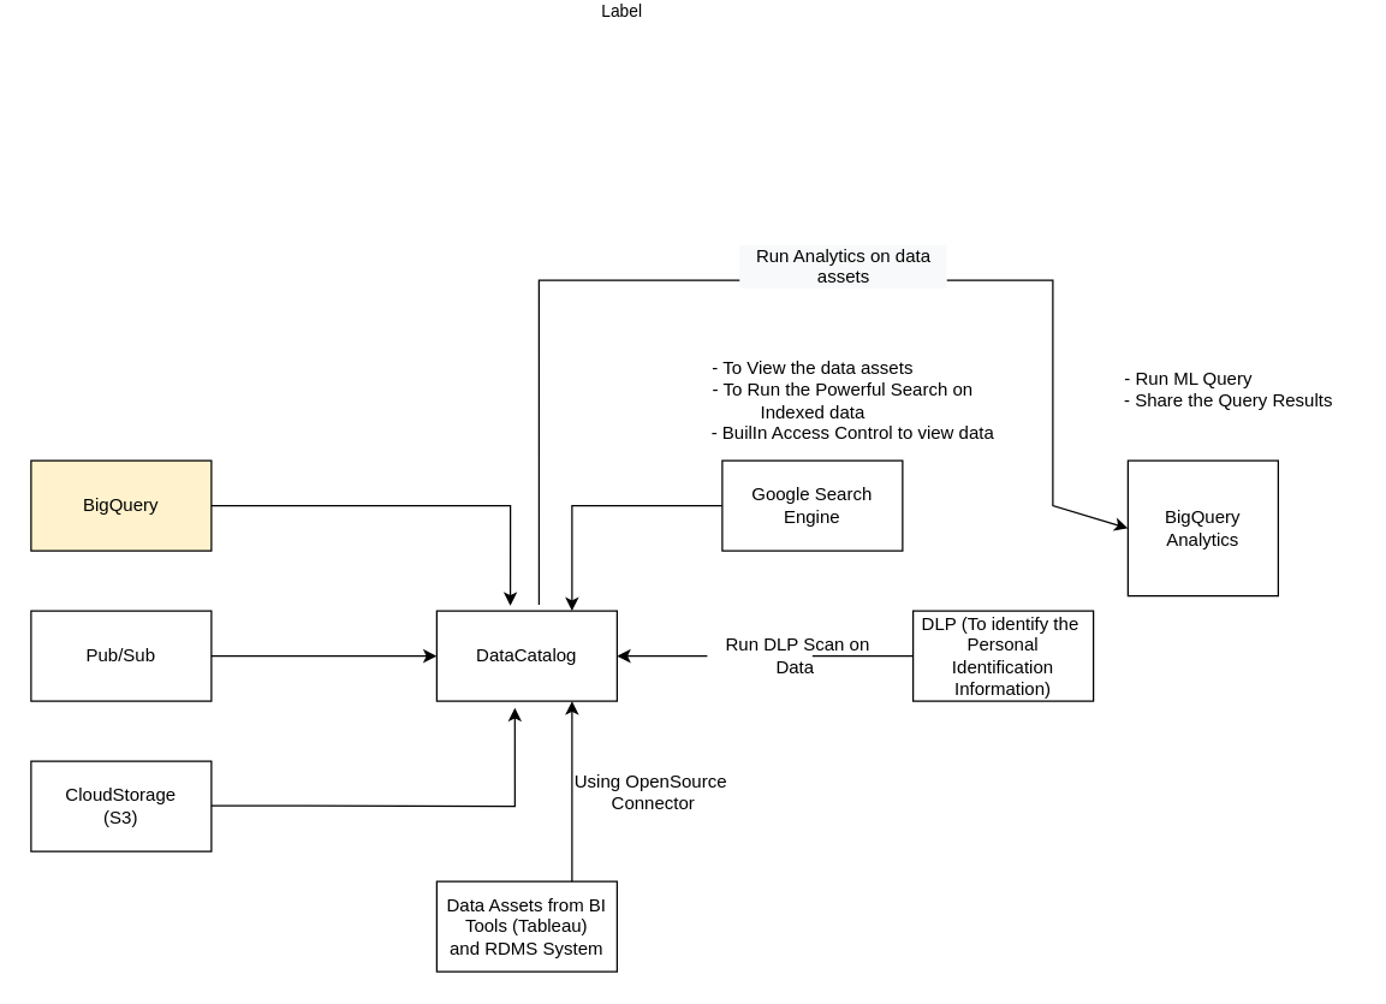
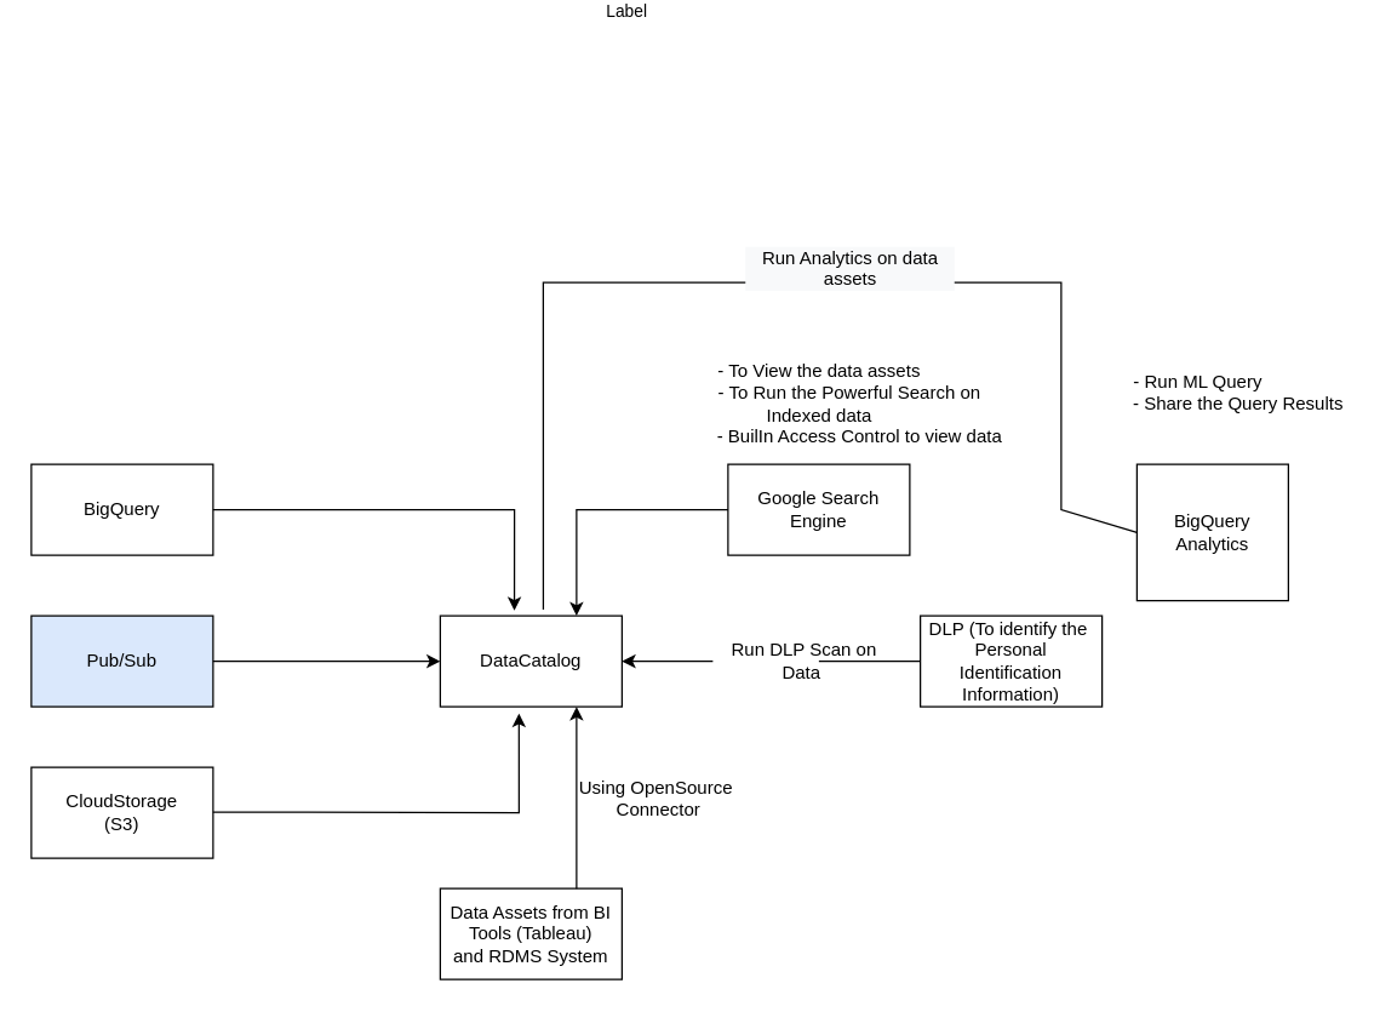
  <mxCell id="0" />
  <mxCell id="1" parent="0" />
- <mxCell id="2" value="BigQuery" style="rounded=0;whiteSpace=wrap;html=1;fillColor=#fff2cc;" vertex="1" parent="1"><mxGeometry x="20" y="170" width="120" height="60" as="geometry" /></mxCell>
- <mxCell id="3" value="Pub/Sub" style="rounded=0;whiteSpace=wrap;html=1;" vertex="1" parent="1"><mxGeometry x="20" y="270" width="120" height="60" as="geometry" /></mxCell>
+ <mxCell id="2" value="BigQuery" style="rounded=0;whiteSpace=wrap;html=1;" vertex="1" parent="1"><mxGeometry x="20" y="170" width="120" height="60" as="geometry" /></mxCell>
+ <mxCell id="3" value="Pub/Sub" style="rounded=0;whiteSpace=wrap;html=1;fillColor=#dae8fc;" vertex="1" parent="1"><mxGeometry x="20" y="270" width="120" height="60" as="geometry" /></mxCell>
  <mxCell id="4" value="CloudStorage&lt;br&gt;(S3)" style="rounded=0;whiteSpace=wrap;html=1;" vertex="1" parent="1"><mxGeometry x="20" y="370" width="120" height="60" as="geometry" /></mxCell>
  <mxCell id="5" value="DataCatalog" style="rounded=0;whiteSpace=wrap;html=1;" vertex="1" parent="1"><mxGeometry x="290" y="270" width="120" height="60" as="geometry" /></mxCell>
  <mxCell id="6" value="Data Assets from BI Tools (Tableau)&lt;br&gt;and RDMS System" style="rounded=0;whiteSpace=wrap;html=1;" vertex="1" parent="1"><mxGeometry x="290" y="450" width="120" height="60" as="geometry" /></mxCell>
  <mxCell id="7" value="DLP (To identify the&amp;nbsp;&lt;br&gt;Personal Identification Information)" style="rounded=0;whiteSpace=wrap;html=1;" vertex="1" parent="1"><mxGeometry x="607" y="270" width="120" height="60" as="geometry" /></mxCell>
  <mxCell id="8" value="BigQuery Analytics" style="rounded=0;whiteSpace=wrap;html=1;" vertex="1" parent="1"><mxGeometry x="750" y="170" width="100" height="90" as="geometry" /></mxCell>
  <mxCell id="9" value="- Run ML Query&lt;br&gt;&amp;nbsp; &amp;nbsp; &amp;nbsp; &amp;nbsp; &amp;nbsp; &amp;nbsp; &amp;nbsp; &amp;nbsp; - Share the Query Results&lt;br&gt;&lt;span style=&quot;color: rgba(0, 0, 0, 0); font-family: monospace; font-size: 0px; text-align: start;&quot;&gt;-%3CmxGraphModel%3E%3Croot%3E%3CmxCell%20id%3D%220%22%2F%3E%3CmxCell%20id%3D%221%22%20parent%3D%220%22%2F%3E%3CmxCell%20id%3D%222%22%20value%3D%22DLP%20(To%20identify%20the%26amp%3Bnbsp%3B%26lt%3Bbr%26gt%3BPersonal%20Identification%20Information)%22%20style%3D%22rounded%3D0%3BwhiteSpace%3Dwrap%3Bhtml%3D1%3B%22%20vertex%3D%221%22%20parent%3D%221%22%3E%3CmxGeometry%20x%3D%22640%22%20y%3D%22260%22%20width%3D%22120%22%20height%3D%2260%22%20as%3D%22geometry%22%2F%3E%3C%2FmxCell%3E%3C%2Froot%3E%3C%2FmxGraphModel%3E&lt;/span&gt;" style="text;html=1;resizable=0;autosize=1;align=center;verticalAlign=middle;points=[];fillColor=none;strokeColor=none;rounded=0;" vertex="1" parent="1"><mxGeometry x="680" y="100" width="220" height="60" as="geometry" /></mxCell>
  <mxCell id="10" value="Google Search Engine" style="rounded=0;whiteSpace=wrap;html=1;" vertex="1" parent="1"><mxGeometry x="480" y="170" width="120" height="60" as="geometry" /></mxCell>
  <mxCell id="11" value="- To View the data assets&lt;br&gt;&amp;nbsp; &amp;nbsp; &amp;nbsp; &amp;nbsp; &amp;nbsp; &amp;nbsp; - To Run the Powerful Search on&lt;br&gt;Indexed data&lt;br&gt;&amp;nbsp; &amp;nbsp; &amp;nbsp; &amp;nbsp; &amp;nbsp; &amp;nbsp; &amp;nbsp; &amp;nbsp; - BuilIn Access Control to view data" style="text;html=1;resizable=0;autosize=1;align=center;verticalAlign=middle;points=[];fillColor=none;strokeColor=none;rounded=0;" vertex="1" parent="1"><mxGeometry x="410" y="95" width="260" height="70" as="geometry" /></mxCell>
  <mxCell id="12" value="" style="endArrow=classic;html=1;rounded=0;entryX=0.408;entryY=-0.058;entryDx=0;entryDy=0;entryPerimeter=0;" edge="1" parent="1" target="5"><mxGeometry width="50" height="50" relative="1" as="geometry"><mxPoint x="140" y="200" as="sourcePoint" /><mxPoint x="190" y="150" as="targetPoint" /><Array as="points"><mxPoint x="339" y="200" /></Array></mxGeometry></mxCell>
  <mxCell id="13" value="" style="endArrow=classic;html=1;rounded=0;entryX=0;entryY=0.5;entryDx=0;entryDy=0;" edge="1" parent="1" target="5"><mxGeometry width="50" height="50" relative="1" as="geometry"><mxPoint x="140" y="300" as="sourcePoint" /><mxPoint x="290" y="400" as="targetPoint" /><Array as="points" /></mxGeometry></mxCell>
  <mxCell id="14" value="" style="endArrow=classic;html=1;rounded=0;entryX=0.433;entryY=1.075;entryDx=0;entryDy=0;entryPerimeter=0;" edge="1" parent="1" target="5"><mxGeometry width="50" height="50" relative="1" as="geometry"><mxPoint x="140" y="399.5" as="sourcePoint" /><mxPoint x="290" y="399.5" as="targetPoint" /><Array as="points"><mxPoint x="342" y="400" /></Array></mxGeometry></mxCell>
  <mxCell id="15" value="" style="endArrow=classic;html=1;rounded=0;entryX=0.75;entryY=1;entryDx=0;entryDy=0;" edge="1" parent="1" target="5"><mxGeometry width="50" height="50" relative="1" as="geometry"><mxPoint x="380" y="450" as="sourcePoint" /><mxPoint x="530" y="450" as="targetPoint" /><Array as="points" /></mxGeometry></mxCell>
  <mxCell id="16" value="" style="endArrow=classic;html=1;rounded=0;entryX=1;entryY=0.5;entryDx=0;entryDy=0;startArrow=none;" edge="1" parent="1" source="17" target="5"><mxGeometry width="50" height="50" relative="1" as="geometry"><mxPoint x="540" y="300" as="sourcePoint" /><mxPoint x="560" y="299.5" as="targetPoint" /><Array as="points" /></mxGeometry></mxCell>
  <mxCell id="17" value="Run DLP Scan on&lt;br&gt;Data&amp;nbsp;" style="text;html=1;resizable=0;autosize=1;align=center;verticalAlign=middle;points=[];fillColor=none;strokeColor=none;rounded=0;" vertex="1" parent="1"><mxGeometry x="470" y="280" width="120" height="40" as="geometry" /></mxCell>
  <mxCell id="18" value="" style="endArrow=none;html=1;rounded=0;entryX=0;entryY=0.5;entryDx=0;entryDy=0;" edge="1" parent="1" target="7"><mxGeometry width="50" height="50" relative="1" as="geometry"><mxPoint x="540" y="300" as="sourcePoint" /><mxPoint x="410" y="300" as="targetPoint" /><Array as="points" /></mxGeometry></mxCell>
  <mxCell id="19" value="" style="endArrow=classic;html=1;rounded=0;entryX=0.75;entryY=0;entryDx=0;entryDy=0;" edge="1" parent="1" target="5"><mxGeometry width="50" height="50" relative="1" as="geometry"><mxPoint x="480" y="200" as="sourcePoint" /><mxPoint x="220" y="180" as="targetPoint" /><Array as="points"><mxPoint x="479.5" y="200" /><mxPoint x="380" y="200" /></Array></mxGeometry></mxCell>
  <mxCell id="20" value="&lt;div style=&quot;text-align: center;&quot;&gt;&lt;span style=&quot;background-color: initial;&quot;&gt;Using OpenSource&amp;nbsp;&lt;/span&gt;&lt;/div&gt;&lt;div style=&quot;text-align: center;&quot;&gt;&lt;span style=&quot;background-color: initial;&quot;&gt;Connector&lt;/span&gt;&lt;/div&gt;" style="text;whiteSpace=wrap;html=1;" vertex="1" parent="1"><mxGeometry x="380" y="370" width="170" height="30" as="geometry" /></mxCell>
- <mxCell id="21" value="" style="endArrow=classic;html=1;rounded=0;exitX=0.567;exitY=-0.067;exitDx=0;exitDy=0;exitPerimeter=0;entryX=0;entryY=0.5;entryDx=0;entryDy=0;" edge="1" parent="1" source="5" target="8"><mxGeometry relative="1" as="geometry"><mxPoint x="330" y="50" as="sourcePoint" /><mxPoint x="700" y="210" as="targetPoint" /><Array as="points"><mxPoint x="358" y="50" /><mxPoint x="700" y="50" /><mxPoint x="700" y="200" /></Array></mxGeometry></mxCell>
+ <mxCell id="21" value="" style="endArrow=none;html=1;rounded=0;exitX=0.567;exitY=-0.067;exitDx=0;exitDy=0;exitPerimeter=0;entryX=0;entryY=0.5;entryDx=0;entryDy=0;" edge="1" parent="1" source="5" target="8"><mxGeometry relative="1" as="geometry"><mxPoint x="330" y="50" as="sourcePoint" /><mxPoint x="700" y="210" as="targetPoint" /><Array as="points"><mxPoint x="358" y="50" /><mxPoint x="700" y="50" /><mxPoint x="700" y="200" /></Array></mxGeometry></mxCell>
  <mxCell id="22" value="Label" style="edgeLabel;resizable=0;html=1;align=center;verticalAlign=middle;" connectable="0" vertex="1" parent="21"><mxGeometry relative="1" as="geometry"><mxPoint x="-110" y="-180" as="offset" /></mxGeometry></mxCell>
  <mxCell id="23" value="&lt;div style=&quot;color: rgb(0, 0, 0); font-family: Helvetica; font-size: 12px; font-style: normal; font-variant-ligatures: normal; font-variant-caps: normal; font-weight: 400; letter-spacing: normal; orphans: 2; text-indent: 0px; text-transform: none; widows: 2; word-spacing: 0px; -webkit-text-stroke-width: 0px; background-color: rgb(248, 249, 250); text-decoration-thickness: initial; text-decoration-style: initial; text-decoration-color: initial; text-align: center;&quot;&gt;Run Analytics on data assets&lt;/div&gt;" style="text;whiteSpace=wrap;html=1;" vertex="1" parent="1"><mxGeometry x="490" y="20" width="140" height="50" as="geometry" /></mxCell>
